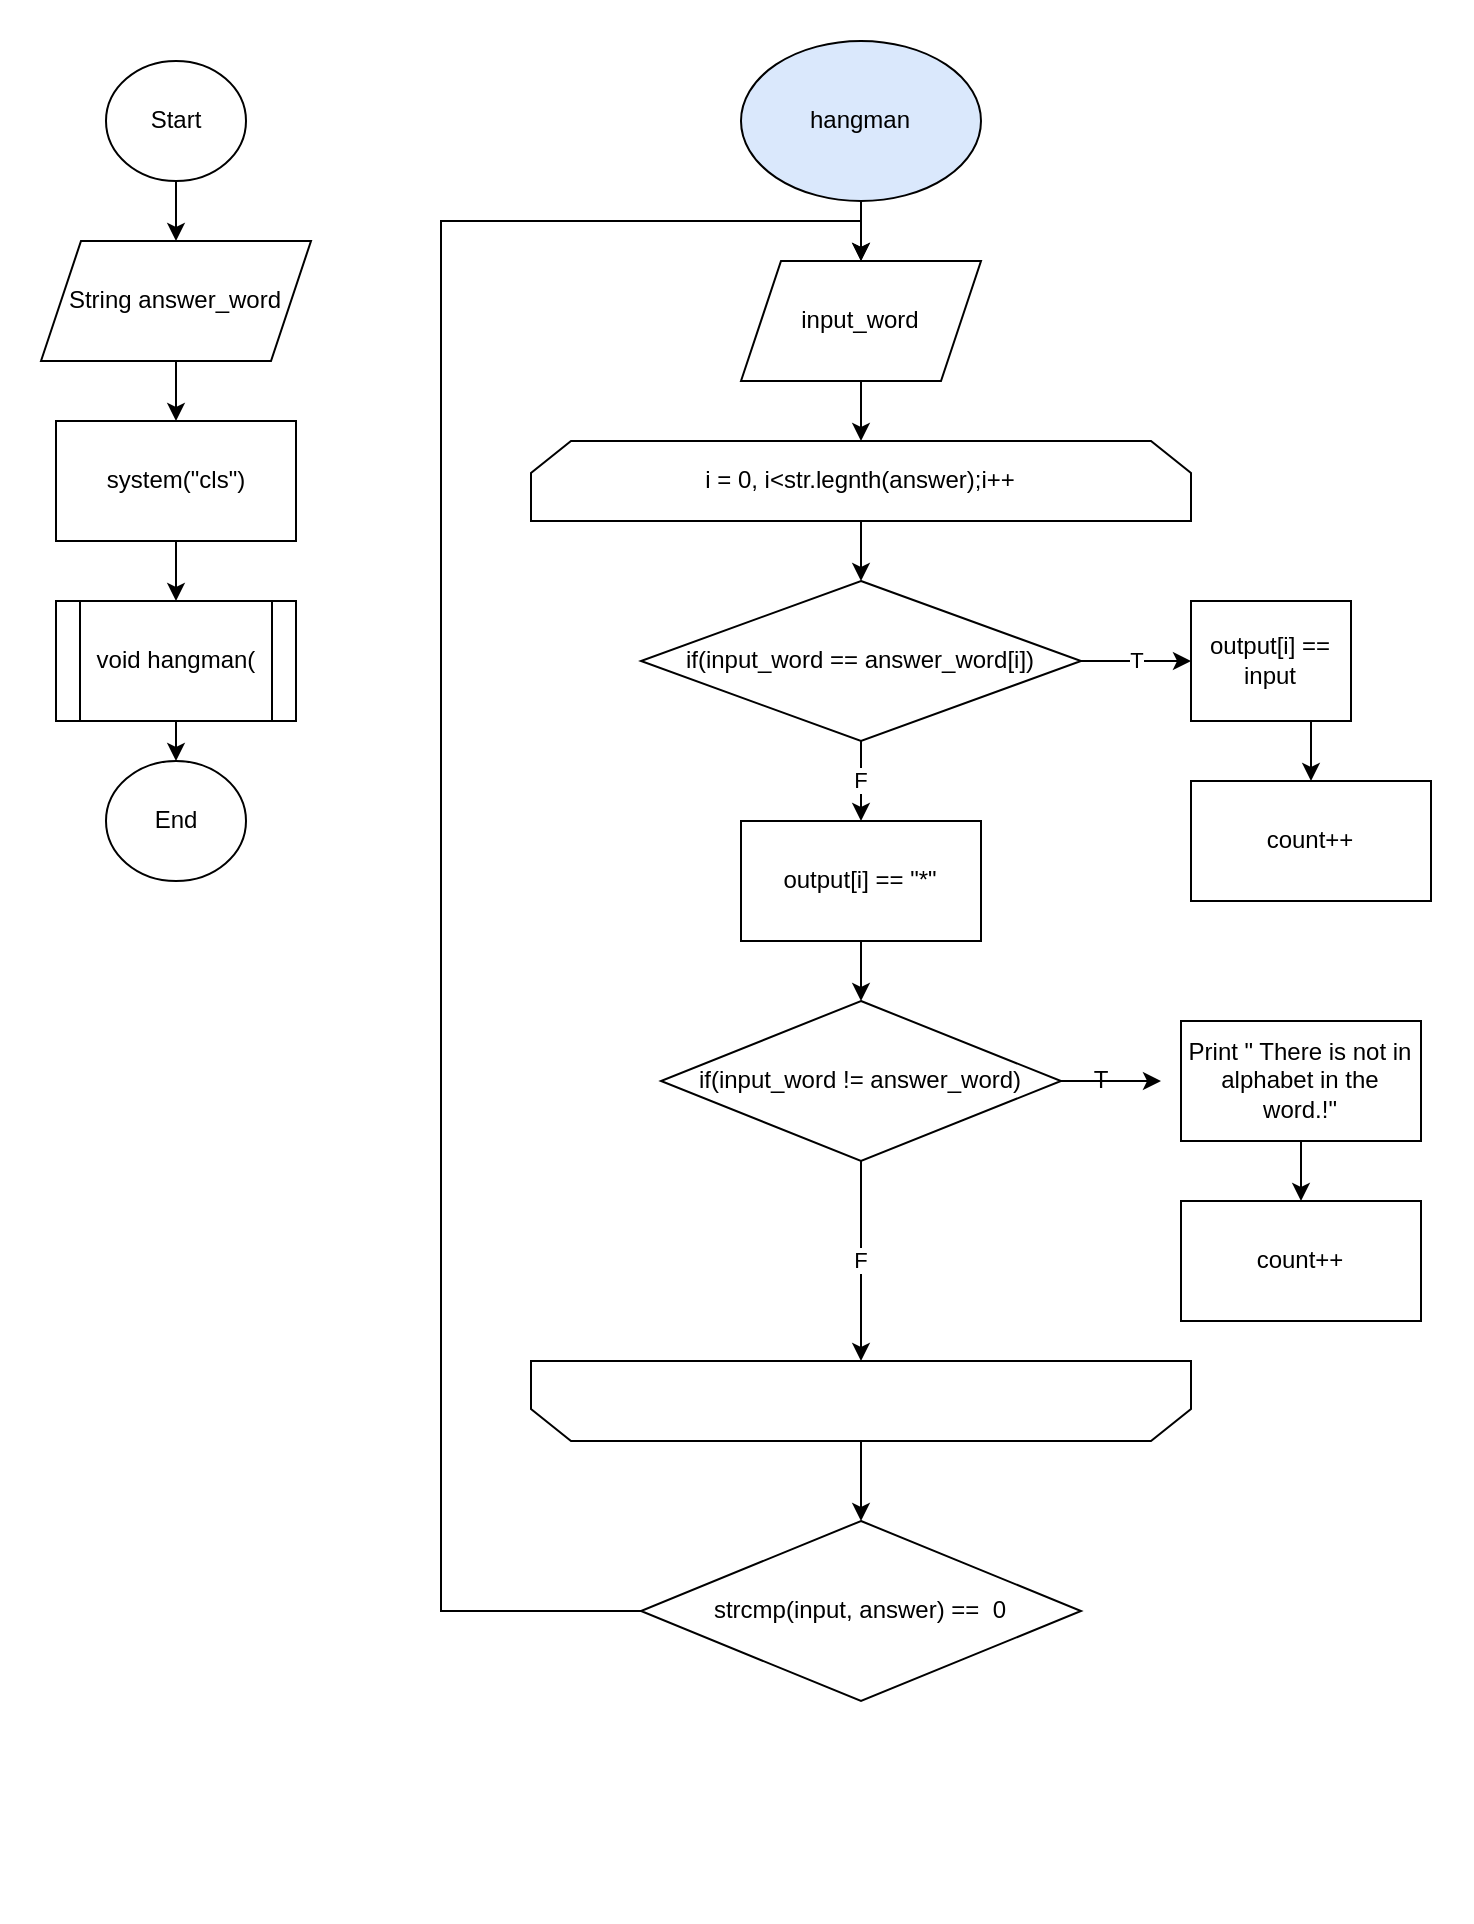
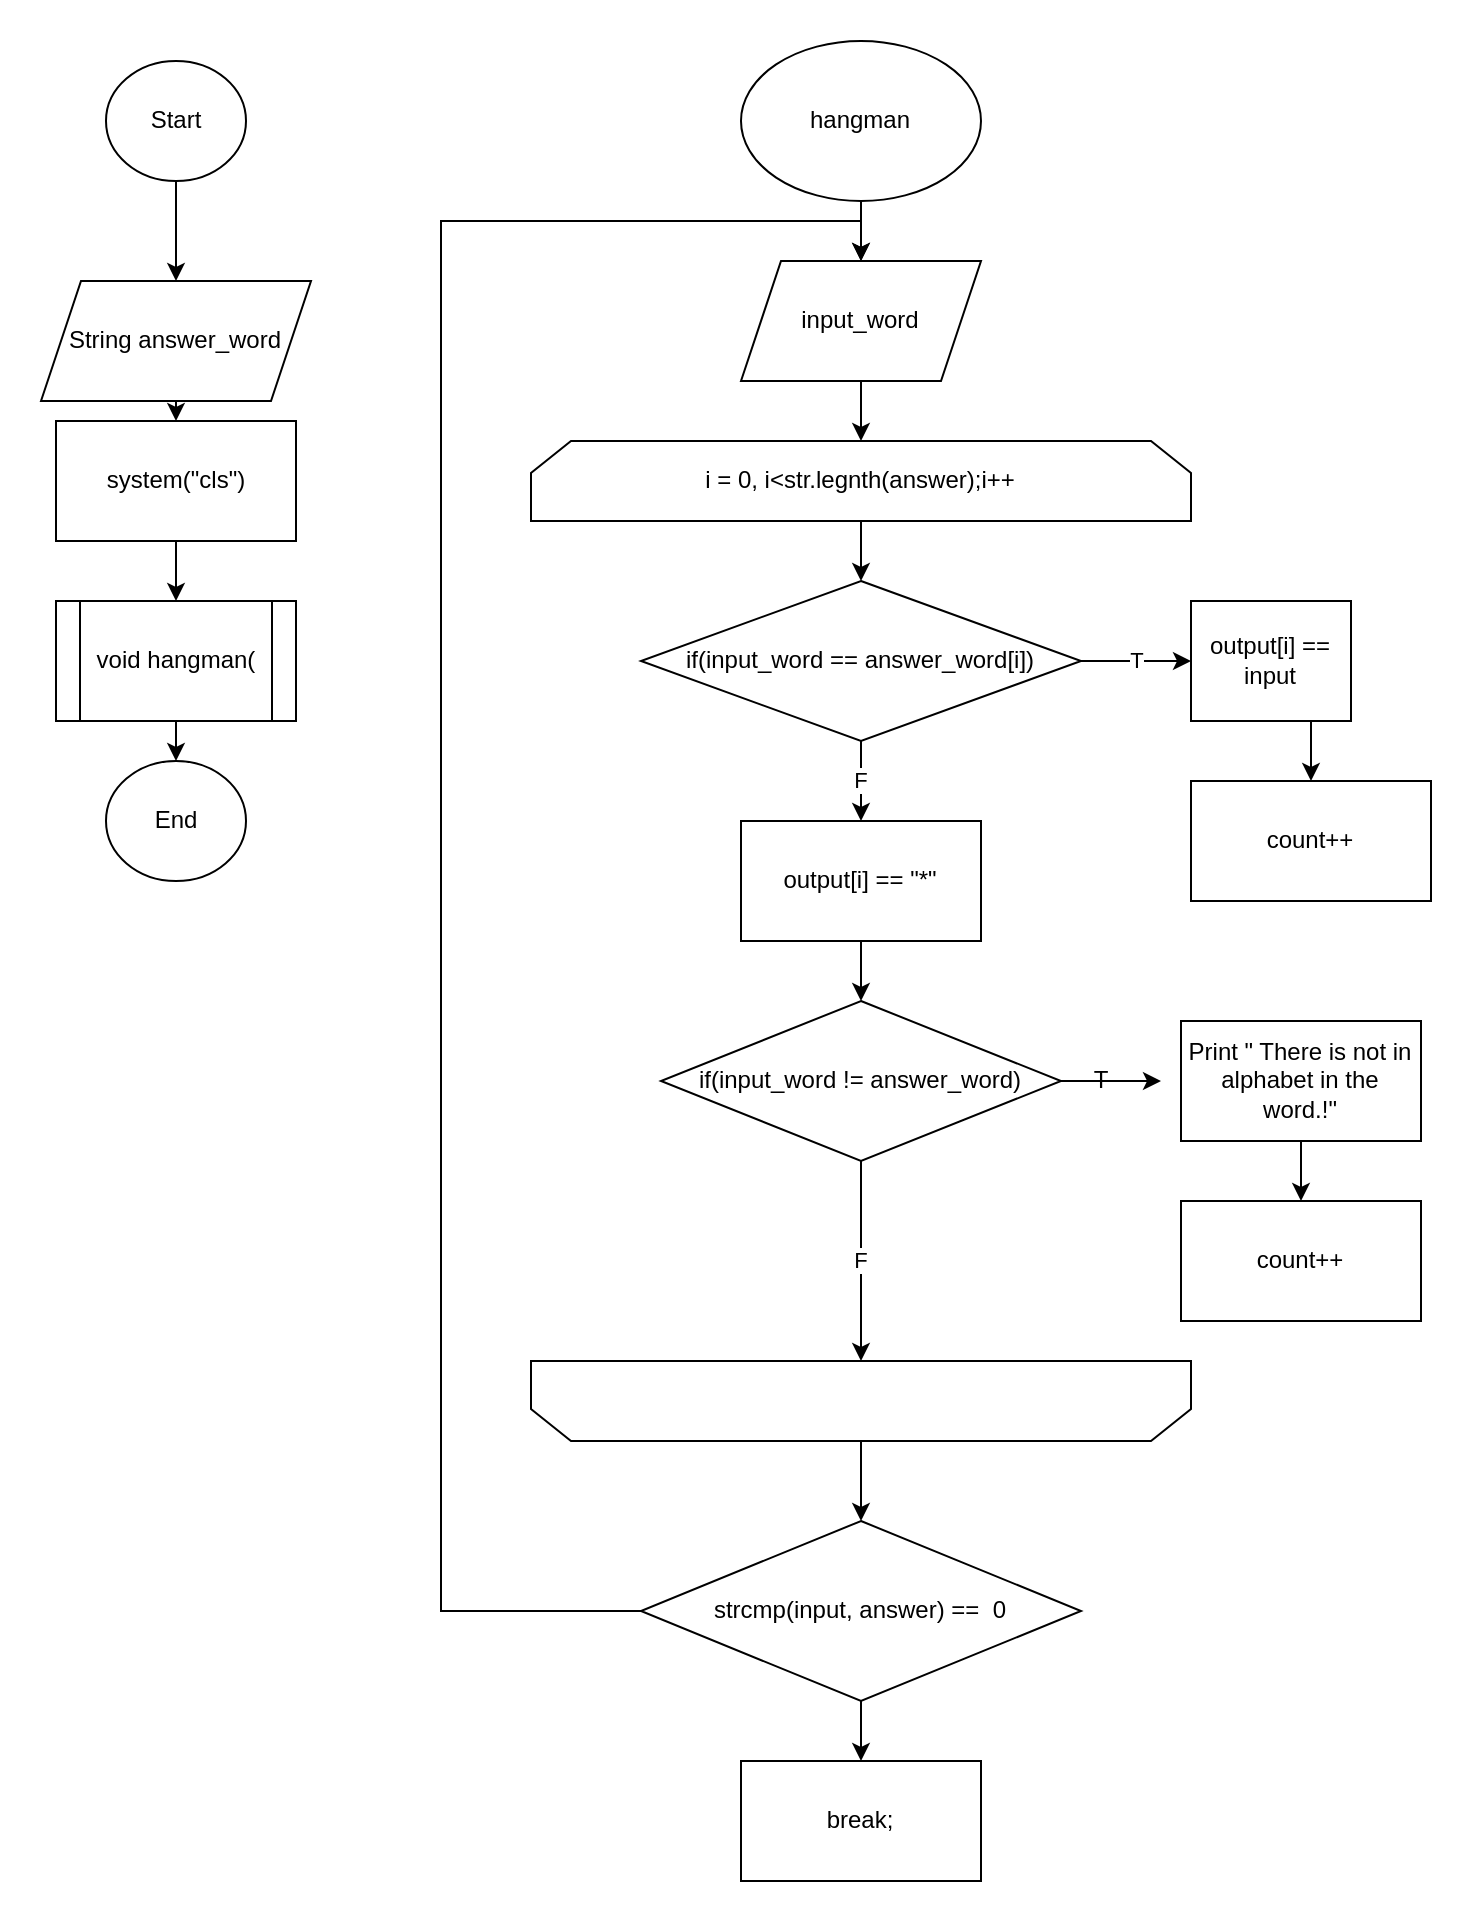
  <mxCell id="0" />
  <mxCell id="1" parent="0" />
  <mxCell id="2" style="edgeStyle=orthogonalEdgeStyle;rounded=0;orthogonalLoop=1;jettySize=auto;html=1;exitX=0.5;exitY=1;exitDx=0;exitDy=0;entryX=0.5;entryY=0;entryDx=0;entryDy=0;" edge="1" parent="1" source="3" target="5"><mxGeometry relative="1" as="geometry" /></mxCell>
  <mxCell id="3" value="Start" style="ellipse;whiteSpace=wrap;html=1;" vertex="1" parent="1"><mxGeometry x="52.5" y="30" width="70" height="60" as="geometry" /></mxCell>
  <mxCell id="4" style="edgeStyle=orthogonalEdgeStyle;rounded=0;orthogonalLoop=1;jettySize=auto;html=1;exitX=0.5;exitY=1;exitDx=0;exitDy=0;entryX=0.5;entryY=0;entryDx=0;entryDy=0;" edge="1" parent="1" source="5" target="7"><mxGeometry relative="1" as="geometry" /></mxCell>
- <mxCell id="5" value="String answer_word" style="shape=parallelogram;perimeter=parallelogramPerimeter;whiteSpace=wrap;html=1;fixedSize=1;" vertex="1" parent="1"><mxGeometry x="20" y="120" width="135" height="60" as="geometry" /></mxCell>
+ <mxCell id="5" value="String answer_word" style="shape=parallelogram;perimeter=parallelogramPerimeter;whiteSpace=wrap;html=1;fixedSize=1;" vertex="1" parent="1"><mxGeometry x="20" y="140" width="135" height="60" as="geometry" /></mxCell>
  <mxCell id="6" style="edgeStyle=orthogonalEdgeStyle;rounded=0;orthogonalLoop=1;jettySize=auto;html=1;exitX=0.5;exitY=1;exitDx=0;exitDy=0;entryX=0.5;entryY=0;entryDx=0;entryDy=0;" edge="1" parent="1" source="7" target="10"><mxGeometry relative="1" as="geometry" /></mxCell>
  <mxCell id="7" value="system(&quot;cls&quot;)" style="rounded=0;whiteSpace=wrap;html=1;" vertex="1" parent="1"><mxGeometry x="27.5" y="210" width="120" height="60" as="geometry" /></mxCell>
  <mxCell id="8" style="edgeStyle=orthogonalEdgeStyle;rounded=0;orthogonalLoop=1;jettySize=auto;html=1;exitX=0.5;exitY=1;exitDx=0;exitDy=0;" edge="1" parent="1" source="10"><mxGeometry relative="1" as="geometry"><mxPoint x="87.5" y="360" as="targetPoint" /></mxGeometry></mxCell>
  <mxCell id="9" style="edgeStyle=orthogonalEdgeStyle;rounded=0;orthogonalLoop=1;jettySize=auto;html=1;exitX=0.5;exitY=1;exitDx=0;exitDy=0;entryX=0.5;entryY=0;entryDx=0;entryDy=0;" edge="1" parent="1" source="10" target="11"><mxGeometry relative="1" as="geometry" /></mxCell>
  <mxCell id="10" value="void hangman(" style="shape=process;whiteSpace=wrap;html=1;backgroundOutline=1;" vertex="1" parent="1"><mxGeometry x="27.5" y="300" width="120" height="60" as="geometry" /></mxCell>
  <mxCell id="11" value="End" style="ellipse;whiteSpace=wrap;html=1;" vertex="1" parent="1"><mxGeometry x="52.5" y="380" width="70" height="60" as="geometry" /></mxCell>
  <mxCell id="12" style="edgeStyle=orthogonalEdgeStyle;rounded=0;orthogonalLoop=1;jettySize=auto;html=1;exitX=0.5;exitY=1;exitDx=0;exitDy=0;entryX=0.5;entryY=0;entryDx=0;entryDy=0;" edge="1" parent="1" source="13" target="15"><mxGeometry relative="1" as="geometry"><mxPoint x="430" y="140" as="targetPoint" /></mxGeometry></mxCell>
- <mxCell id="13" value="hangman" style="ellipse;whiteSpace=wrap;html=1;fillColor=#dae8fc;" vertex="1" parent="1"><mxGeometry x="370" y="20" width="120" height="80" as="geometry" /></mxCell>
+ <mxCell id="13" value="hangman" style="ellipse;whiteSpace=wrap;html=1;" vertex="1" parent="1"><mxGeometry x="370" y="20" width="120" height="80" as="geometry" /></mxCell>
  <mxCell id="14" style="edgeStyle=orthogonalEdgeStyle;rounded=0;orthogonalLoop=1;jettySize=auto;html=1;exitX=0.5;exitY=1;exitDx=0;exitDy=0;entryX=0.5;entryY=0;entryDx=0;entryDy=0;" edge="1" parent="1" source="15" target="24"><mxGeometry relative="1" as="geometry" /></mxCell>
  <mxCell id="15" value="input_word" style="shape=parallelogram;perimeter=parallelogramPerimeter;whiteSpace=wrap;html=1;fixedSize=1;" vertex="1" parent="1"><mxGeometry x="370" y="130" width="120" height="60" as="geometry" /></mxCell>
  <mxCell id="16" style="edgeStyle=orthogonalEdgeStyle;rounded=0;orthogonalLoop=1;jettySize=auto;html=1;exitX=0.5;exitY=1;exitDx=0;exitDy=0;entryX=0.5;entryY=0;entryDx=0;entryDy=0;" edge="1" parent="1" source="30" target="22"><mxGeometry relative="1" as="geometry"><mxPoint x="430" y="490" as="sourcePoint" /></mxGeometry></mxCell>
  <mxCell id="17" value="T" style="edgeStyle=orthogonalEdgeStyle;rounded=0;orthogonalLoop=1;jettySize=auto;html=1;exitX=1;exitY=0.5;exitDx=0;exitDy=0;entryX=0;entryY=0.5;entryDx=0;entryDy=0;" edge="1" parent="1" source="19" target="26"><mxGeometry relative="1" as="geometry"><mxPoint x="590" y="330" as="targetPoint" /></mxGeometry></mxCell>
  <mxCell id="18" value="F" style="edgeStyle=orthogonalEdgeStyle;rounded=0;orthogonalLoop=1;jettySize=auto;html=1;exitX=0.5;exitY=1;exitDx=0;exitDy=0;entryX=0.5;entryY=0;entryDx=0;entryDy=0;" edge="1" parent="1" source="19" target="30"><mxGeometry relative="1" as="geometry"><mxPoint x="430" y="400" as="targetPoint" /></mxGeometry></mxCell>
  <mxCell id="19" value="if(input_word == answer_word[i])" style="rhombus;whiteSpace=wrap;html=1;" vertex="1" parent="1"><mxGeometry x="320" y="290" width="220" height="80" as="geometry" /></mxCell>
  <mxCell id="20" style="edgeStyle=orthogonalEdgeStyle;rounded=0;orthogonalLoop=1;jettySize=auto;html=1;exitX=1;exitY=0.5;exitDx=0;exitDy=0;" edge="1" parent="1" source="22"><mxGeometry relative="1" as="geometry"><mxPoint x="580" y="540" as="targetPoint" /></mxGeometry></mxCell>
  <mxCell id="21" value="F" style="edgeStyle=orthogonalEdgeStyle;rounded=0;orthogonalLoop=1;jettySize=auto;html=1;exitX=0.5;exitY=1;exitDx=0;exitDy=0;entryX=0.5;entryY=1;entryDx=0;entryDy=0;" edge="1" parent="1" source="22" target="33"><mxGeometry relative="1" as="geometry" /></mxCell>
  <mxCell id="22" value="if(input_word != answer_word)" style="rhombus;whiteSpace=wrap;html=1;" vertex="1" parent="1"><mxGeometry x="330" y="500" width="200" height="80" as="geometry" /></mxCell>
  <mxCell id="23" style="edgeStyle=orthogonalEdgeStyle;rounded=0;orthogonalLoop=1;jettySize=auto;html=1;exitX=0.5;exitY=1;exitDx=0;exitDy=0;entryX=0.5;entryY=0;entryDx=0;entryDy=0;" edge="1" parent="1" source="24" target="19"><mxGeometry relative="1" as="geometry" /></mxCell>
  <mxCell id="24" value="i = 0, i&amp;lt;str.legnth(answer);i++" style="shape=loopLimit;whiteSpace=wrap;html=1;" vertex="1" parent="1"><mxGeometry x="265" y="220" width="330" height="40" as="geometry" /></mxCell>
  <mxCell id="25" style="edgeStyle=orthogonalEdgeStyle;rounded=0;orthogonalLoop=1;jettySize=auto;html=1;exitX=0.5;exitY=1;exitDx=0;exitDy=0;entryX=0.5;entryY=0;entryDx=0;entryDy=0;" edge="1" parent="1" source="26" target="29"><mxGeometry relative="1" as="geometry" /></mxCell>
  <mxCell id="26" value="output[i] == input" style="rounded=0;whiteSpace=wrap;html=1;" vertex="1" parent="1"><mxGeometry x="595" y="300" width="80" height="60" as="geometry" /></mxCell>
  <mxCell id="27" style="edgeStyle=orthogonalEdgeStyle;rounded=0;orthogonalLoop=1;jettySize=auto;html=1;exitX=0.5;exitY=1;exitDx=0;exitDy=0;entryX=0.5;entryY=0;entryDx=0;entryDy=0;" edge="1" parent="1" source="28" target="31"><mxGeometry relative="1" as="geometry"><mxPoint x="650" y="600" as="targetPoint" /></mxGeometry></mxCell>
  <mxCell id="28" value="Print &quot; There is not in alphabet in the word.!&quot;" style="rounded=0;whiteSpace=wrap;html=1;" vertex="1" parent="1"><mxGeometry x="590" y="510" width="120" height="60" as="geometry" /></mxCell>
  <mxCell id="29" value="count++" style="rounded=0;whiteSpace=wrap;html=1;" vertex="1" parent="1"><mxGeometry x="595" y="390" width="120" height="60" as="geometry" /></mxCell>
  <mxCell id="30" value="output[i] == &quot;*&quot;" style="rounded=0;whiteSpace=wrap;html=1;" vertex="1" parent="1"><mxGeometry x="370" y="410" width="120" height="60" as="geometry" /></mxCell>
  <mxCell id="31" value="count++" style="rounded=0;whiteSpace=wrap;html=1;" vertex="1" parent="1"><mxGeometry x="590" y="600" width="120" height="60" as="geometry" /></mxCell>
  <mxCell id="32" style="edgeStyle=orthogonalEdgeStyle;rounded=0;orthogonalLoop=1;jettySize=auto;html=1;exitX=0.5;exitY=0;exitDx=0;exitDy=0;entryX=0.5;entryY=0;entryDx=0;entryDy=0;" edge="1" parent="1" source="33" target="36"><mxGeometry relative="1" as="geometry" /></mxCell>
  <mxCell id="33" value="" style="shape=loopLimit;whiteSpace=wrap;html=1;rotation=-180;" vertex="1" parent="1"><mxGeometry x="265" y="680" width="330" height="40" as="geometry" /></mxCell>
+ <mxCell id="34" style="edgeStyle=orthogonalEdgeStyle;rounded=0;orthogonalLoop=1;jettySize=auto;html=1;exitX=0.5;exitY=1;exitDx=0;exitDy=0;entryX=0.5;entryY=0;entryDx=0;entryDy=0;" edge="1" parent="1" source="36" target="38"><mxGeometry relative="1" as="geometry"><mxPoint x="430" y="900" as="targetPoint" /></mxGeometry></mxCell>
  <mxCell id="35" style="edgeStyle=orthogonalEdgeStyle;rounded=0;orthogonalLoop=1;jettySize=auto;html=1;exitX=0;exitY=0.5;exitDx=0;exitDy=0;entryX=0.5;entryY=0;entryDx=0;entryDy=0;" edge="1" parent="1" source="36" target="15"><mxGeometry relative="1" as="geometry"><Array as="points"><mxPoint x="220" y="805" /><mxPoint x="220" y="110" /><mxPoint x="430" y="110" /></Array></mxGeometry></mxCell>
  <mxCell id="36" value="strcmp(input, answer) ==&amp;nbsp; 0" style="rhombus;whiteSpace=wrap;html=1;" vertex="1" parent="1"><mxGeometry x="320" y="760" width="220" height="90" as="geometry" /></mxCell>
  <mxCell id="37" value="T" style="text;html=1;align=center;verticalAlign=middle;resizable=0;points=[];autosize=1;strokeColor=none;fillColor=none;" vertex="1" parent="1"><mxGeometry x="540" y="530" width="20" height="20" as="geometry" /></mxCell>
+ <mxCell id="38" value="break;" style="rounded=0;whiteSpace=wrap;html=1;" vertex="1" parent="1"><mxGeometry x="370" y="880" width="120" height="60" as="geometry" /></mxCell>
